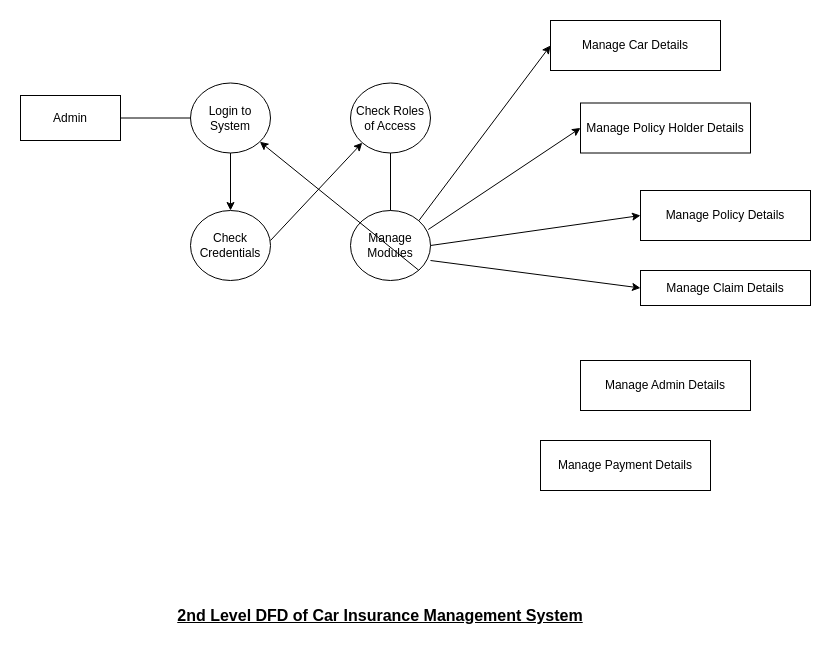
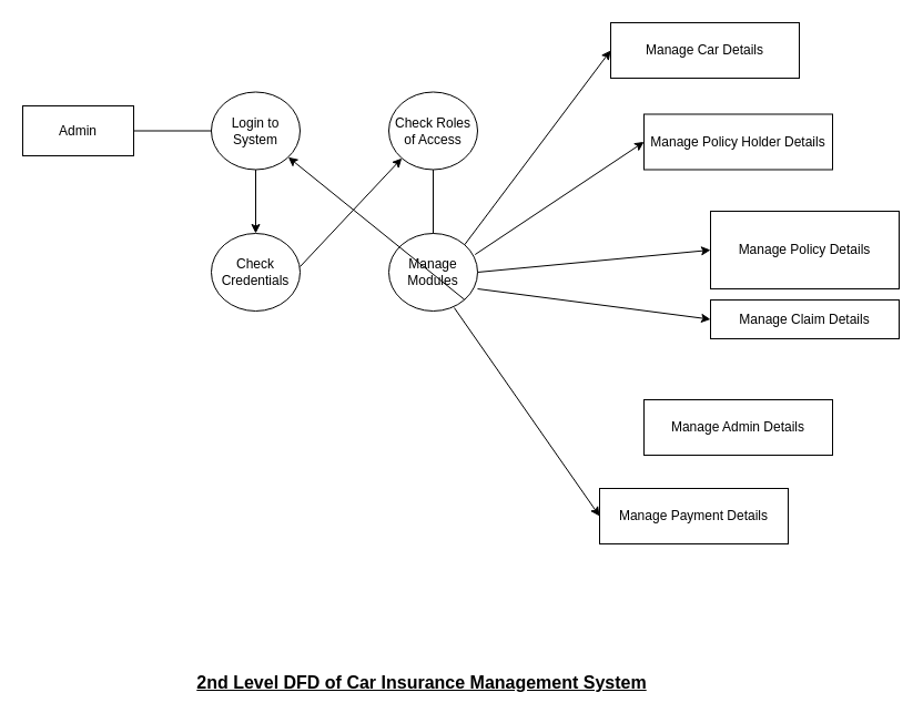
  <mxCell id="0" />
  <mxCell id="1" parent="0" />
  <mxCell id="2" value="Admin" style="rounded=0;whiteSpace=wrap;html=1;" parent="1" vertex="1"><mxGeometry x="20" y="95" width="100" height="45" as="geometry" /></mxCell>
  <mxCell id="3" value="Login to System" style="shape=ellipse;html=1;dashed=0;whiteSpace=wrap;perimeter=ellipsePerimeter;" parent="1" vertex="1"><mxGeometry x="190" y="82.5" width="80" height="70" as="geometry" /></mxCell>
  <mxCell id="4" value="Check Credentials" style="shape=ellipse;html=1;dashed=0;whiteSpace=wrap;perimeter=ellipsePerimeter;" parent="1" vertex="1"><mxGeometry x="190" y="210" width="80" height="70" as="geometry" /></mxCell>
  <mxCell id="5" value="Check Roles of Access" style="shape=ellipse;html=1;dashed=0;whiteSpace=wrap;perimeter=ellipsePerimeter;" parent="1" vertex="1"><mxGeometry x="350" y="82.5" width="80" height="70" as="geometry" /></mxCell>
  <mxCell id="6" value="Manage Modules" style="shape=ellipse;html=1;dashed=0;whiteSpace=wrap;perimeter=ellipsePerimeter;" parent="1" vertex="1"><mxGeometry x="350" y="210" width="80" height="70" as="geometry" /></mxCell>
  <mxCell id="7" value="Manage Car Details" style="html=1;dashed=0;whiteSpace=wrap;" parent="1" vertex="1"><mxGeometry x="550" y="20" width="170" height="50" as="geometry" /></mxCell>
  <mxCell id="8" value="Manage Payment Details" style="html=1;dashed=0;whiteSpace=wrap;" parent="1" vertex="1"><mxGeometry x="540" y="440" width="170" height="50" as="geometry" /></mxCell>
  <mxCell id="9" value="Manage Admin Details" style="html=1;dashed=0;whiteSpace=wrap;" parent="1" vertex="1"><mxGeometry x="580" y="360" width="170" height="50" as="geometry" /></mxCell>
  <mxCell id="10" value="Manage Claim Details" style="html=1;dashed=0;whiteSpace=wrap;" parent="1" vertex="1"><mxGeometry x="640" y="270" width="170" height="35" as="geometry" /></mxCell>
- <mxCell id="11" value="Manage Policy Details" style="html=1;dashed=0;whiteSpace=wrap;" parent="1" vertex="1"><mxGeometry x="640" y="190" width="170" height="50" as="geometry" /></mxCell>
+ <mxCell id="11" value="Manage Policy Details" style="html=1;dashed=0;whiteSpace=wrap;" parent="1" vertex="1"><mxGeometry x="640" y="190" width="170" height="70" as="geometry" /></mxCell>
  <mxCell id="12" value="Manage Policy Holder Details" style="html=1;dashed=0;whiteSpace=wrap;" parent="1" vertex="1"><mxGeometry x="580" y="102.5" width="170" height="50" as="geometry" /></mxCell>
  <mxCell id="13" value="" style="endArrow=none;html=1;rounded=0;entryX=0;entryY=0.5;entryDx=0;entryDy=0;exitX=1;exitY=0.5;exitDx=0;exitDy=0;" parent="1" source="2" target="3" edge="1"><mxGeometry width="50" height="50" relative="1" as="geometry"><mxPoint x="120" y="130" as="sourcePoint" /><mxPoint x="170" y="80" as="targetPoint" /></mxGeometry></mxCell>
  <mxCell id="14" value="" style="endArrow=classic;html=1;rounded=0;entryX=0.5;entryY=0;entryDx=0;entryDy=0;exitX=0.5;exitY=1;exitDx=0;exitDy=0;" parent="1" source="3" target="4" edge="1"><mxGeometry width="50" height="50" relative="1" as="geometry"><mxPoint x="210" y="210" as="sourcePoint" /><mxPoint x="260" y="160" as="targetPoint" /></mxGeometry></mxCell>
  <mxCell id="15" value="" style="endArrow=classic;html=1;rounded=0;entryX=0;entryY=1;entryDx=0;entryDy=0;" parent="1" target="5" edge="1"><mxGeometry width="50" height="50" relative="1" as="geometry"><mxPoint x="270" y="240" as="sourcePoint" /><mxPoint x="320" y="190" as="targetPoint" /></mxGeometry></mxCell>
  <mxCell id="16" value="" style="endArrow=none;html=1;rounded=0;exitX=0.5;exitY=1;exitDx=0;exitDy=0;entryX=0.5;entryY=0;entryDx=0;entryDy=0;" parent="1" source="5" target="6" edge="1"><mxGeometry width="50" height="50" relative="1" as="geometry"><mxPoint x="420" y="350" as="sourcePoint" /><mxPoint x="470" y="300" as="targetPoint" /></mxGeometry></mxCell>
  <mxCell id="17" value="" style="endArrow=classic;html=1;rounded=0;entryX=0;entryY=0.5;entryDx=0;entryDy=0;exitX=1;exitY=0;exitDx=0;exitDy=0;" parent="1" source="6" target="7" edge="1"><mxGeometry width="50" height="50" relative="1" as="geometry"><mxPoint x="420" y="350" as="sourcePoint" /><mxPoint x="470" y="300" as="targetPoint" /></mxGeometry></mxCell>
  <mxCell id="18" value="" style="endArrow=classic;html=1;rounded=0;entryX=0;entryY=0.5;entryDx=0;entryDy=0;exitX=0.972;exitY=0.272;exitDx=0;exitDy=0;exitPerimeter=0;" parent="1" source="6" target="12" edge="1"><mxGeometry width="50" height="50" relative="1" as="geometry"><mxPoint x="420" y="230" as="sourcePoint" /><mxPoint x="470" y="240" as="targetPoint" /></mxGeometry></mxCell>
  <mxCell id="19" value="" style="endArrow=classic;html=1;rounded=0;entryX=0;entryY=0.5;entryDx=0;entryDy=0;exitX=1;exitY=0.5;exitDx=0;exitDy=0;" parent="1" source="6" target="11" edge="1"><mxGeometry width="50" height="50" relative="1" as="geometry"><mxPoint x="280" y="240" as="sourcePoint" /><mxPoint x="330" y="190" as="targetPoint" /></mxGeometry></mxCell>
  <mxCell id="20" value="" style="endArrow=classic;html=1;rounded=0;entryX=0;entryY=0.5;entryDx=0;entryDy=0;" parent="1" target="10" edge="1"><mxGeometry width="50" height="50" relative="1" as="geometry"><mxPoint x="430" y="260" as="sourcePoint" /><mxPoint x="470" y="240" as="targetPoint" /></mxGeometry></mxCell>
  <mxCell id="21" value="" style="endArrow=classic;html=1;rounded=0;exitX=1;exitY=1;exitDx=0;exitDy=0;" parent="1" source="6" target="3" edge="1"><mxGeometry width="50" height="50" relative="1" as="geometry"><mxPoint x="420" y="290" as="sourcePoint" /><mxPoint x="470" y="240" as="targetPoint" /></mxGeometry></mxCell>
+ <mxCell id="22" value="" style="endArrow=classic;html=1;rounded=0;entryX=0;entryY=0.5;entryDx=0;entryDy=0;exitX=0.737;exitY=0.958;exitDx=0;exitDy=0;exitPerimeter=0;" parent="1" source="6" target="8" edge="1"><mxGeometry width="50" height="50" relative="1" as="geometry"><mxPoint x="420" y="290" as="sourcePoint" /><mxPoint x="470" y="240" as="targetPoint" /></mxGeometry></mxCell>
  <mxCell id="23" value="&lt;font style=&quot;font-size: 16px;&quot;&gt;&lt;b&gt;&lt;u&gt;2nd Level DFD of Car Insurance Management System&lt;/u&gt;&lt;/b&gt;&lt;/font&gt;" style="text;strokeColor=none;align=center;fillColor=none;html=1;verticalAlign=middle;whiteSpace=wrap;rounded=0;" parent="1" vertex="1"><mxGeometry x="170" y="600" width="420" height="30" as="geometry" /></mxCell>
